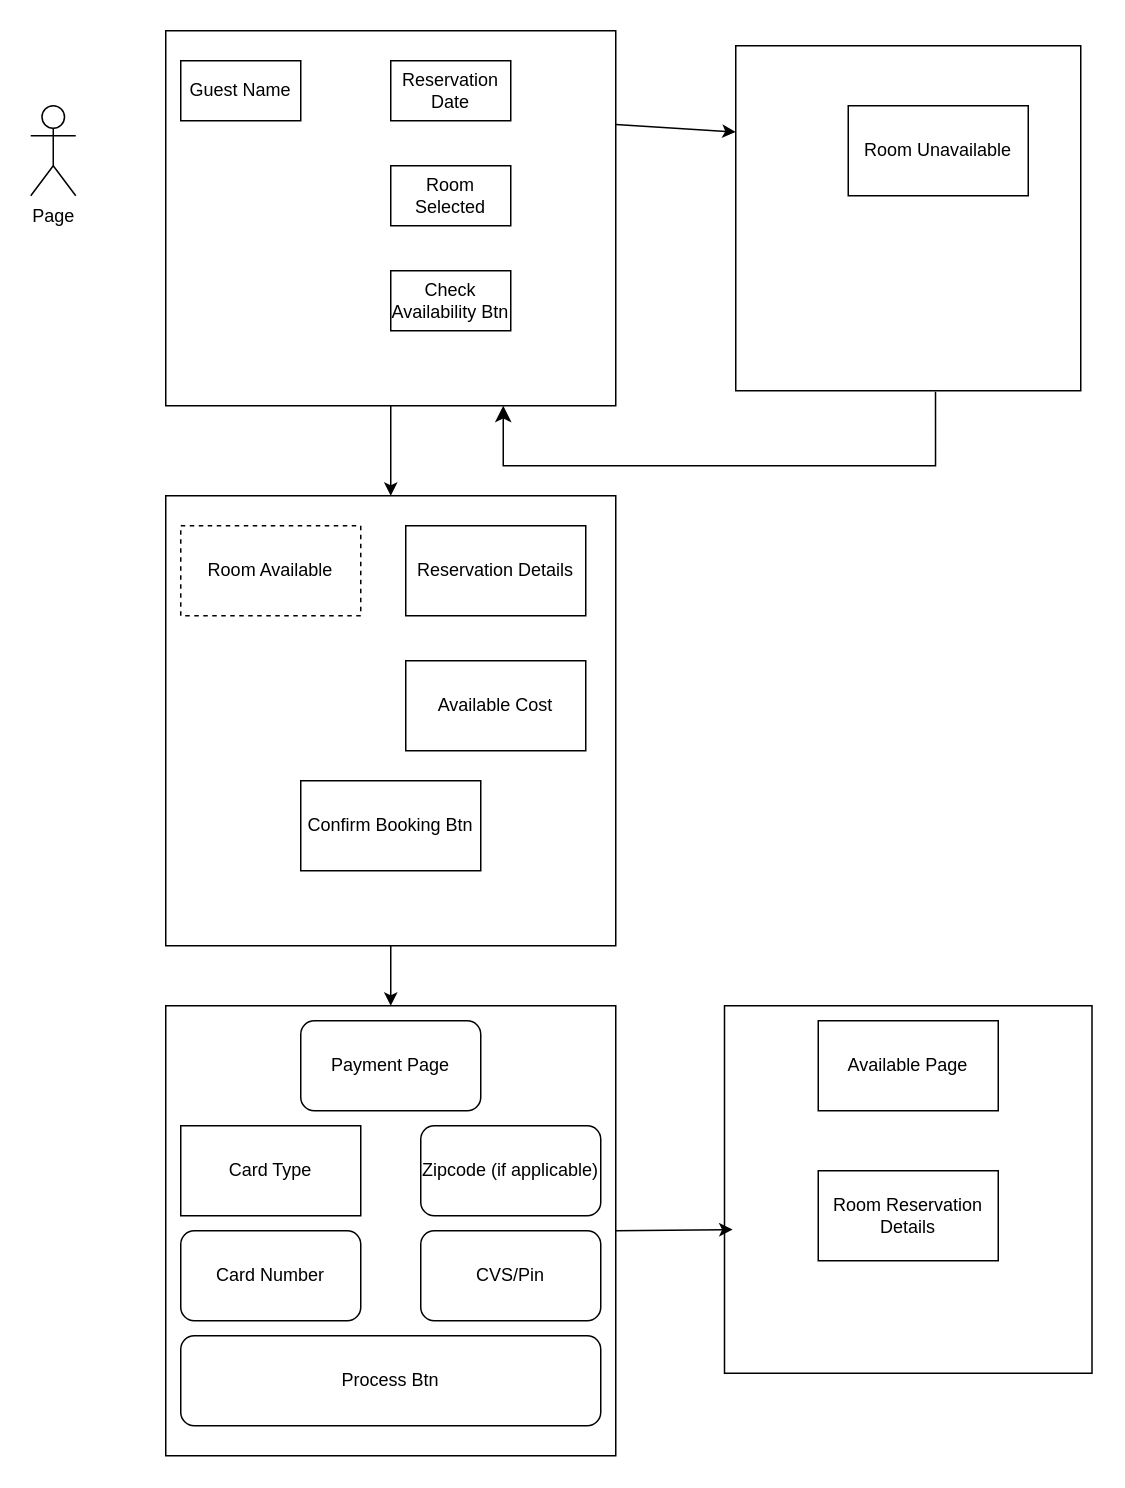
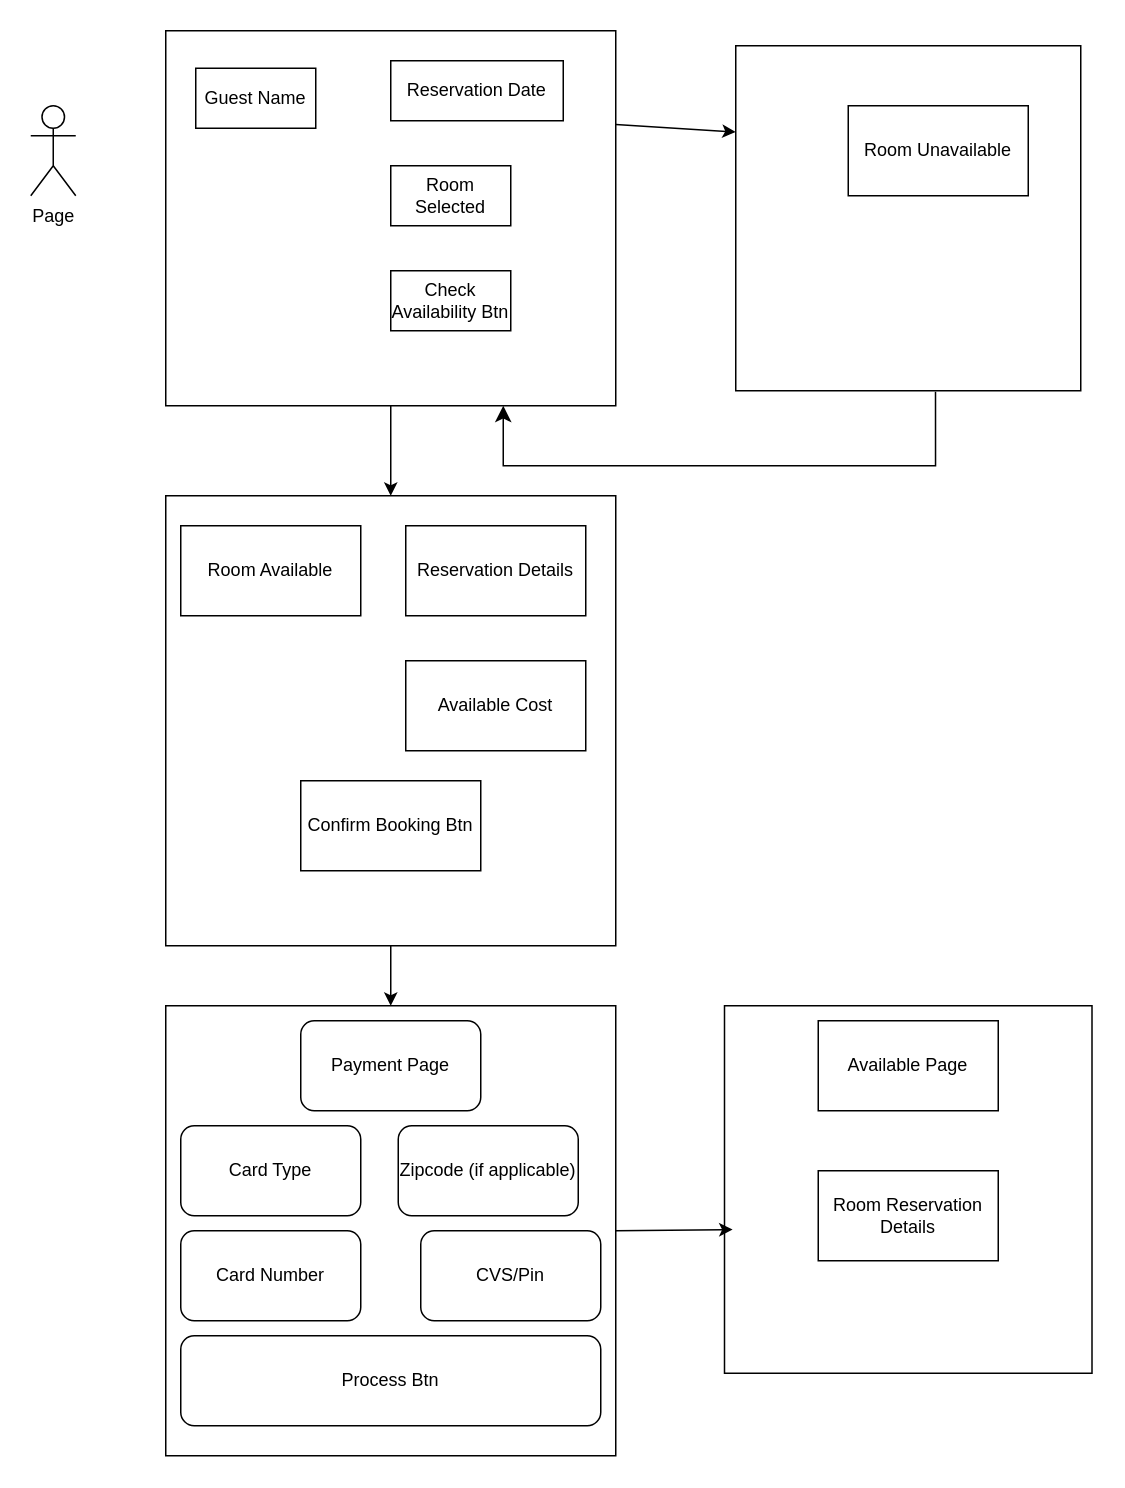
  <mxCell id="0" />
  <mxCell id="1" parent="0" />
  <mxCell id="2" value="Page" style="shape=umlActor;verticalLabelPosition=bottom;verticalAlign=top;html=1;outlineConnect=0;" vertex="1" parent="1"><mxGeometry x="20" y="70" width="30" height="60" as="geometry" /></mxCell>
  <mxCell id="3" value="" style="rounded=0;whiteSpace=wrap;html=1;" vertex="1" parent="1"><mxGeometry x="110" y="20" width="300" height="250" as="geometry" /></mxCell>
- <mxCell id="4" value="Guest Name" style="rounded=0;whiteSpace=wrap;html=1;" vertex="1" parent="1"><mxGeometry x="120" y="40" width="80" height="40" as="geometry" /></mxCell>
- <mxCell id="5" value="Reservation Date" style="rounded=0;whiteSpace=wrap;html=1;" vertex="1" parent="1"><mxGeometry x="260" y="40" width="80" height="40" as="geometry" /></mxCell>
+ <mxCell id="4" value="Guest Name" style="rounded=0;whiteSpace=wrap;html=1;" vertex="1" parent="1"><mxGeometry x="130" y="45" width="80" height="40" as="geometry" /></mxCell>
+ <mxCell id="5" value="Reservation Date" style="rounded=0;whiteSpace=wrap;html=1;" vertex="1" parent="1"><mxGeometry x="260" y="40" width="115" height="40" as="geometry" /></mxCell>
  <mxCell id="6" value="Room Selected" style="rounded=0;whiteSpace=wrap;html=1;" vertex="1" parent="1"><mxGeometry x="260" y="110" width="80" height="40" as="geometry" /></mxCell>
  <mxCell id="7" value="Check Availability Btn" style="rounded=0;whiteSpace=wrap;html=1;" vertex="1" parent="1"><mxGeometry x="260" y="180" width="80" height="40" as="geometry" /></mxCell>
  <mxCell id="8" value="" style="endArrow=classic;html=1;rounded=0;exitX=0.5;exitY=1;exitDx=0;exitDy=0;" edge="1" parent="1" source="3" target="9"><mxGeometry width="50" height="50" relative="1" as="geometry"><mxPoint x="280" y="350" as="sourcePoint" /><mxPoint x="260" y="320" as="targetPoint" /></mxGeometry></mxCell>
  <mxCell id="9" value="" style="whiteSpace=wrap;html=1;aspect=fixed;" vertex="1" parent="1"><mxGeometry x="110" y="330" width="300" height="300" as="geometry" /></mxCell>
- <mxCell id="10" value="Room Available" style="rounded=0;whiteSpace=wrap;html=1;dashed=1;" vertex="1" parent="1"><mxGeometry x="120" y="350" width="120" height="60" as="geometry" /></mxCell>
+ <mxCell id="10" value="Room Available" style="rounded=0;whiteSpace=wrap;html=1;" vertex="1" parent="1"><mxGeometry x="120" y="350" width="120" height="60" as="geometry" /></mxCell>
  <mxCell id="11" value="Available Cost" style="rounded=0;whiteSpace=wrap;html=1;" vertex="1" parent="1"><mxGeometry x="270" y="440" width="120" height="60" as="geometry" /></mxCell>
  <mxCell id="12" value="Confirm Booking Btn" style="rounded=0;whiteSpace=wrap;html=1;" vertex="1" parent="1"><mxGeometry x="200" y="520" width="120" height="60" as="geometry" /></mxCell>
  <mxCell id="13" value="Reservation Details" style="rounded=0;whiteSpace=wrap;html=1;" vertex="1" parent="1"><mxGeometry x="270" y="350" width="120" height="60" as="geometry" /></mxCell>
  <mxCell id="14" value="" style="whiteSpace=wrap;html=1;aspect=fixed;" vertex="1" parent="1"><mxGeometry x="490" y="30" width="230" height="230" as="geometry" /></mxCell>
  <mxCell id="15" value="Room Unavailable" style="rounded=0;whiteSpace=wrap;html=1;" vertex="1" parent="1"><mxGeometry x="565" y="70" width="120" height="60" as="geometry" /></mxCell>
  <mxCell id="16" value="" style="endArrow=classic;html=1;rounded=0;entryX=0;entryY=0.25;entryDx=0;entryDy=0;exitX=1;exitY=0.25;exitDx=0;exitDy=0;" edge="1" parent="1" source="3" target="14"><mxGeometry width="50" height="50" relative="1" as="geometry"><mxPoint x="330" y="310" as="sourcePoint" /><mxPoint x="380" y="260" as="targetPoint" /></mxGeometry></mxCell>
  <mxCell id="17" value="" style="edgeStyle=segmentEdgeStyle;endArrow=classic;html=1;curved=0;rounded=0;endSize=8;startSize=8;entryX=0.75;entryY=1;entryDx=0;entryDy=0;exitX=0.579;exitY=1.003;exitDx=0;exitDy=0;exitPerimeter=0;" edge="1" parent="1" source="14" target="3"><mxGeometry width="50" height="50" relative="1" as="geometry"><mxPoint x="630" y="300" as="sourcePoint" /><mxPoint x="380" y="260" as="targetPoint" /><Array as="points"><mxPoint x="623" y="310" /><mxPoint x="335" y="310" /></Array></mxGeometry></mxCell>
  <mxCell id="18" value="" style="endArrow=classic;html=1;rounded=0;exitX=0.5;exitY=1;exitDx=0;exitDy=0;entryX=0.5;entryY=0;entryDx=0;entryDy=0;" edge="1" parent="1" source="9" target="22"><mxGeometry width="50" height="50" relative="1" as="geometry"><mxPoint x="330" y="670" as="sourcePoint" /><mxPoint x="380" y="620" as="targetPoint" /></mxGeometry></mxCell>
  <mxCell id="19" value="" style="whiteSpace=wrap;html=1;aspect=fixed;" vertex="1" parent="1"><mxGeometry x="482.5" y="670" width="245" height="245" as="geometry" /></mxCell>
  <mxCell id="20" value="Available Page" style="rounded=0;whiteSpace=wrap;html=1;" vertex="1" parent="1"><mxGeometry x="545" y="680" width="120" height="60" as="geometry" /></mxCell>
  <mxCell id="21" value="Room Reservation Details" style="rounded=0;whiteSpace=wrap;html=1;" vertex="1" parent="1"><mxGeometry x="545" y="780" width="120" height="60" as="geometry" /></mxCell>
  <mxCell id="22" value="" style="whiteSpace=wrap;html=1;aspect=fixed;" vertex="1" parent="1"><mxGeometry x="110" y="670" width="300" height="300" as="geometry" /></mxCell>
  <mxCell id="23" value="Payment Page" style="rounded=1;whiteSpace=wrap;html=1;" vertex="1" parent="1"><mxGeometry x="200" y="680" width="120" height="60" as="geometry" /></mxCell>
- <mxCell id="24" value="Card Type" style="whiteSpace=wrap;html=1;rounded=0;" vertex="1" parent="1"><mxGeometry x="120" y="750" width="120" height="60" as="geometry" /></mxCell>
+ <mxCell id="24" value="Card Type" style="rounded=1;whiteSpace=wrap;html=1;" vertex="1" parent="1"><mxGeometry x="120" y="750" width="120" height="60" as="geometry" /></mxCell>
  <mxCell id="25" value="Card Number" style="rounded=1;whiteSpace=wrap;html=1;" vertex="1" parent="1"><mxGeometry x="120" y="820" width="120" height="60" as="geometry" /></mxCell>
  <mxCell id="26" value="CVS/Pin" style="rounded=1;whiteSpace=wrap;html=1;" vertex="1" parent="1"><mxGeometry x="280" y="820" width="120" height="60" as="geometry" /></mxCell>
- <mxCell id="27" value="Zipcode (if applicable)" style="rounded=1;whiteSpace=wrap;html=1;" vertex="1" parent="1"><mxGeometry x="280" y="750" width="120" height="60" as="geometry" /></mxCell>
+ <mxCell id="27" value="Zipcode (if applicable)" style="rounded=1;whiteSpace=wrap;html=1;" vertex="1" parent="1"><mxGeometry x="265" y="750" width="120" height="60" as="geometry" /></mxCell>
  <mxCell id="28" value="Process Btn" style="rounded=1;whiteSpace=wrap;html=1;" vertex="1" parent="1"><mxGeometry x="120" y="890" width="280" height="60" as="geometry" /></mxCell>
  <mxCell id="29" value="" style="endArrow=classic;html=1;rounded=0;exitX=1;exitY=0.5;exitDx=0;exitDy=0;entryX=0.022;entryY=0.609;entryDx=0;entryDy=0;entryPerimeter=0;" edge="1" parent="1" source="22" target="19"><mxGeometry width="50" height="50" relative="1" as="geometry"><mxPoint x="270" y="640" as="sourcePoint" /><mxPoint x="270" y="680" as="targetPoint" /></mxGeometry></mxCell>
